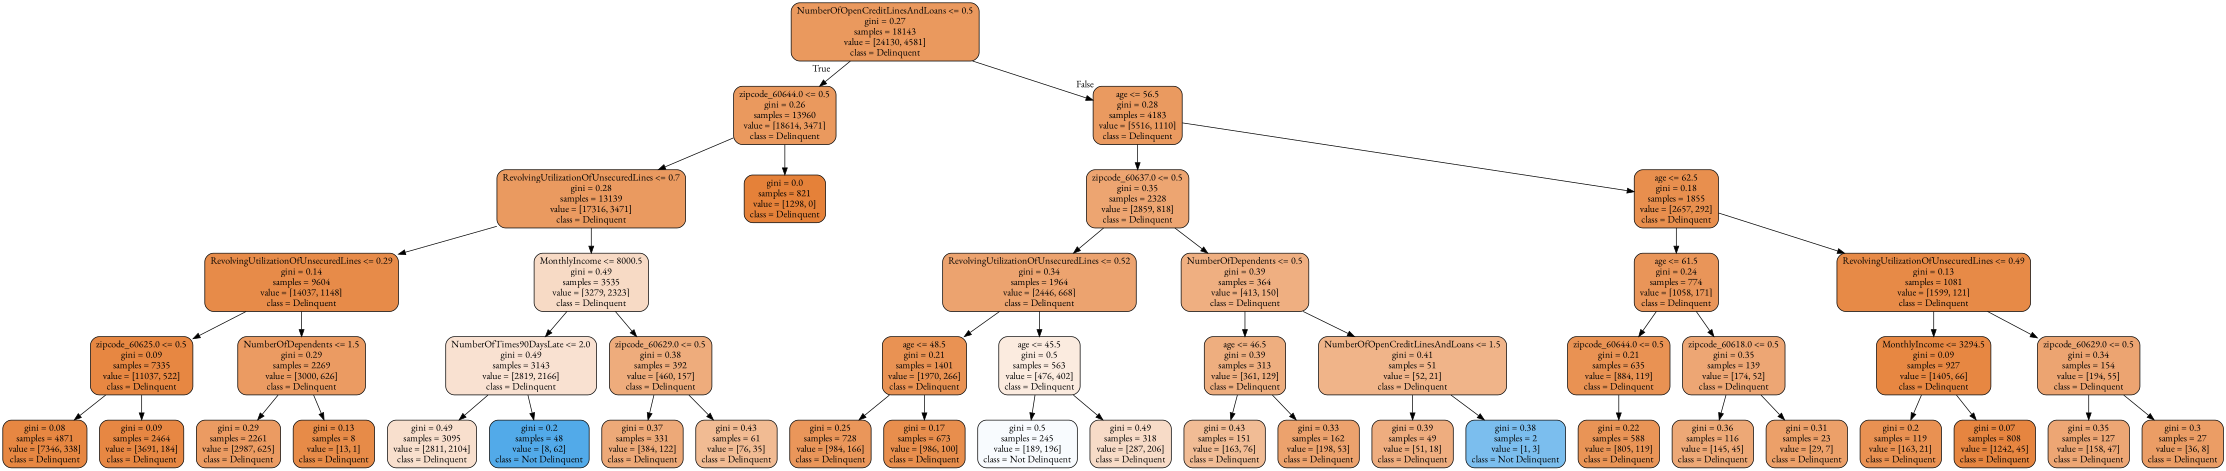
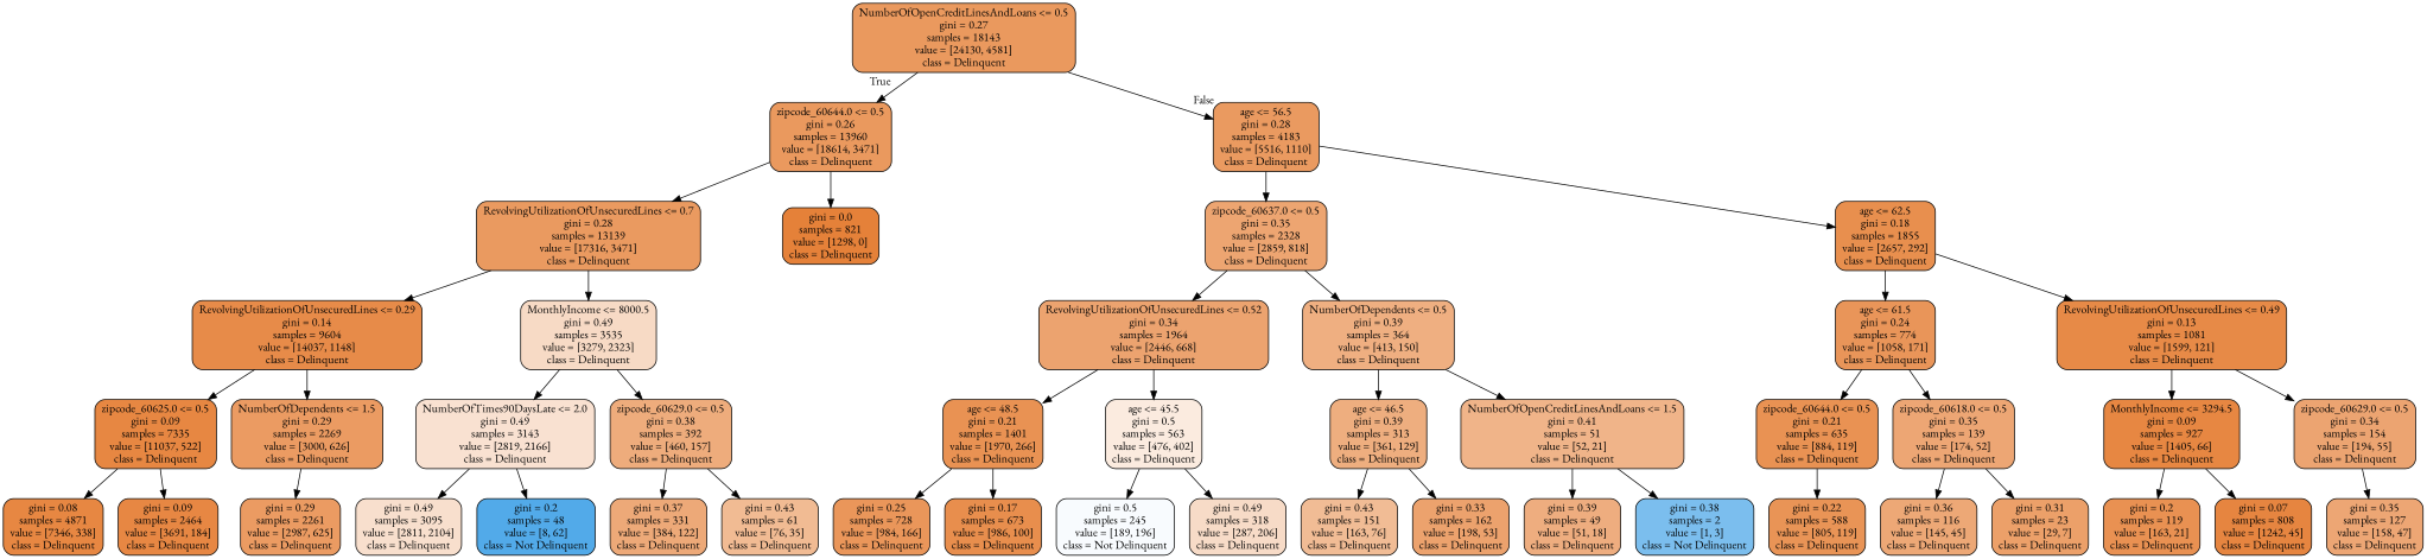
  digraph {
    fontname="EB Garamond"
    node [color=black fillcolor="#e58139f3" fontname="EB Garamond" shape=box style="filled, rounded"]
    edge [fontname="EB Garamond"]
    n1 [fillcolor="#e58139cf" label="NumberOfOpenCreditLinesAndLoans <= 0.5\ngini = 0.27\nsamples = 18143\nvalue = [24130, 4581]\nclass = Delinquent"]
    n2 [fillcolor="#e58139cf" label="zipcode_60644.0 <= 0.5\ngini = 0.26\nsamples = 13960\nvalue = [18614, 3471]\nclass = Delinquent"]
    n3 [fillcolor="#e58139cc" label="age <= 56.5\ngini = 0.28\nsamples = 4183\nvalue = [5516, 1110]\nclass = Delinquent"]
    n4 [fillcolor="#e58139cc" label="RevolvingUtilizationOfUnsecuredLines <= 0.7\ngini = 0.28\nsamples = 13139\nvalue = [17316, 3471]\nclass = Delinquent"]
    n5 [fillcolor="#e58139ff" label="gini = 0.0\nsamples = 821\nvalue = [1298, 0]\nclass = Delinquent"]
    n6 [fillcolor="#e58139b6" label="zipcode_60637.0 <= 0.5\ngini = 0.35\nsamples = 2328\nvalue = [2859, 818]\nclass = Delinquent"]
    n7 [fillcolor="#e58139e3" label="age <= 62.5\ngini = 0.18\nsamples = 1855\nvalue = [2657, 292]\nclass = Delinquent"]
    n8 [fillcolor="#e58139ea" label="RevolvingUtilizationOfUnsecuredLines <= 0.29\ngini = 0.14\nsamples = 9604\nvalue = [14037, 1148]\nclass = Delinquent"]
    n9 [fillcolor="#e581394a" label="MonthlyIncome <= 8000.5\ngini = 0.49\nsamples = 3535\nvalue = [3279, 2323]\nclass = Delinquent"]
    n10 [label="zipcode_60625.0 <= 0.5\ngini = 0.09\nsamples = 7335\nvalue = [11037, 522]\nclass = Delinquent"]
    n11 [fillcolor="#e58139ca" label="NumberOfDependents <= 1.5\ngini = 0.29\nsamples = 2269\nvalue = [3000, 626]\nclass = Delinquent"]
    n12 [fillcolor="#e581393b" label="NumberOfTimes90DaysLate <= 2.0\ngini = 0.49\nsamples = 3143\nvalue = [2819, 2166]\nclass = Delinquent"]
    n13 [fillcolor="#e58139a8" label="zipcode_60629.0 <= 0.5\ngini = 0.38\nsamples = 392\nvalue = [460, 157]\nclass = Delinquent"]
    n14 [label="gini = 0.08\nsamples = 4871\nvalue = [7346, 338]\nclass = Delinquent"]
    n15 [fillcolor="#e58139f2" label="gini = 0.09\nsamples = 2464\nvalue = [3691, 184]\nclass = Delinquent"]
    n16 [fillcolor="#e58139ca" label="gini = 0.29\nsamples = 2261\nvalue = [2987, 625]\nclass = Delinquent"]
-   n17 [fillcolor="#e58139eb" label="gini = 0.13\nsamples = 8\nvalue = [13, 1]\nclass = Delinquent"]
    n18 [fillcolor="#e5813940" label="gini = 0.49\nsamples = 3095\nvalue = [2811, 2104]\nclass = Delinquent"]
    n19 [fillcolor="#399de5de" label="gini = 0.2\nsamples = 48\nvalue = [8, 62]\nclass = Not Delinquent"]
    n20 [fillcolor="#e58139ae" label="gini = 0.37\nsamples = 331\nvalue = [384, 122]\nclass = Delinquent"]
    n21 [fillcolor="#e581398a" label="gini = 0.43\nsamples = 61\nvalue = [76, 35]\nclass = Delinquent"]
    n22 [fillcolor="#e58139b9" label="RevolvingUtilizationOfUnsecuredLines <= 0.52\ngini = 0.34\nsamples = 1964\nvalue = [2446, 668]\nclass = Delinquent"]
    n23 [fillcolor="#e58139a2" label="NumberOfDependents <= 0.5\ngini = 0.39\nsamples = 364\nvalue = [413, 150]\nclass = Delinquent"]
    n24 [fillcolor="#e58139d6" label="age <= 61.5\ngini = 0.24\nsamples = 774\nvalue = [1058, 171]\nclass = Delinquent"]
    n25 [fillcolor="#e58139ec" label="RevolvingUtilizationOfUnsecuredLines <= 0.49\ngini = 0.13\nsamples = 1081\nvalue = [1599, 121]\nclass = Delinquent"]
    n26 [fillcolor="#e58139dd" label="age <= 48.5\ngini = 0.21\nsamples = 1401\nvalue = [1970, 266]\nclass = Delinquent"]
    n27 [fillcolor="#e5813928" label="age <= 45.5\ngini = 0.5\nsamples = 563\nvalue = [476, 402]\nclass = Delinquent"]
    n28 [fillcolor="#e58139a4" label="age <= 46.5\ngini = 0.39\nsamples = 313\nvalue = [361, 129]\nclass = Delinquent"]
    n29 [fillcolor="#e5813998" label="NumberOfOpenCreditLinesAndLoans <= 1.5\ngini = 0.41\nsamples = 51\nvalue = [52, 21]\nclass = Delinquent"]
    n30 [fillcolor="#e58139d4" label="gini = 0.25\nsamples = 728\nvalue = [984, 166]\nclass = Delinquent"]
    n31 [fillcolor="#e58139e5" label="gini = 0.17\nsamples = 673\nvalue = [986, 100]\nclass = Delinquent"]
    n32 [fillcolor="#399de509" label="gini = 0.5\nsamples = 245\nvalue = [189, 196]\nclass = Not Delinquent"]
    n33 [fillcolor="#e5813948" label="gini = 0.49\nsamples = 318\nvalue = [287, 206]\nclass = Delinquent"]
    n34 [fillcolor="#e5813988" label="gini = 0.43\nsamples = 151\nvalue = [163, 76]\nclass = Delinquent"]
    n35 [fillcolor="#e58139bb" label="gini = 0.33\nsamples = 162\nvalue = [198, 53]\nclass = Delinquent"]
    n36 [fillcolor="#e58139a5" label="gini = 0.39\nsamples = 49\nvalue = [51, 18]\nclass = Delinquent"]
    n37 [fillcolor="#399de5aa" label="gini = 0.38\nsamples = 2\nvalue = [1, 3]\nclass = Not Delinquent"]
    n38 [fillcolor="#e58139dd" label="zipcode_60644.0 <= 0.5\ngini = 0.21\nsamples = 635\nvalue = [884, 119]\nclass = Delinquent"]
    n39 [fillcolor="#e58139b3" label="zipcode_60618.0 <= 0.5\ngini = 0.35\nsamples = 139\nvalue = [174, 52]\nclass = Delinquent"]
    n40 [label="MonthlyIncome <= 3294.5\ngini = 0.09\nsamples = 927\nvalue = [1405, 66]\nclass = Delinquent"]
    n41 [fillcolor="#e58139b7" label="zipcode_60629.0 <= 0.5\ngini = 0.34\nsamples = 154\nvalue = [194, 55]\nclass = Delinquent"]
    n42 [fillcolor="#e58139d9" label="gini = 0.22\nsamples = 588\nvalue = [805, 119]\nclass = Delinquent"]
    n43 [fillcolor="#e58139b0" label="gini = 0.36\nsamples = 116\nvalue = [145, 45]\nclass = Delinquent"]
    n44 [fillcolor="#e58139c1" label="gini = 0.31\nsamples = 23\nvalue = [29, 7]\nclass = Delinquent"]
    n45 [fillcolor="#e58139de" label="gini = 0.2\nsamples = 119\nvalue = [163, 21]\nclass = Delinquent"]
    n46 [fillcolor="#e58139f6" label="gini = 0.07\nsamples = 808\nvalue = [1242, 45]\nclass = Delinquent"]
    n47 [fillcolor="#e58139b3" label="gini = 0.35\nsamples = 127\nvalue = [158, 47]\nclass = Delinquent"]
-   n48 [fillcolor="#e58139c6" label="gini = 0.3\nsamples = 27\nvalue = [36, 8]\nclass = Delinquent"]
    n1 -> n2 [headlabel=True labelangle=45 labeldistance=2.5]
    n1 -> n3 [headlabel=False labelangle=-45 labeldistance=2.5]
    n2 -> n4
    n2 -> n5
    n3 -> n6
    n3 -> n7
    n4 -> n8
    n4 -> n9
    n6 -> n22
    n6 -> n23
    n7 -> n24
    n7 -> n25
    n8 -> n10
    n8 -> n11
    n9 -> n12
    n9 -> n13
    n10 -> n14
    n10 -> n15
    n11 -> n16
-   n11 -> n17
    n12 -> n18
    n12 -> n19
    n13 -> n20
    n13 -> n21
    n22 -> n26
    n22 -> n27
    n23 -> n28
    n23 -> n29
    n24 -> n38
    n24 -> n39
    n25 -> n40
    n25 -> n41
    n26 -> n30
    n26 -> n31
    n27 -> n32
    n27 -> n33
    n28 -> n34
    n28 -> n35
    n29 -> n36
    n29 -> n37
    n38 -> n42
    n39 -> n43
    n39 -> n44
    n40 -> n45
    n40 -> n46
    n41 -> n47
-   n41 -> n48
  }
